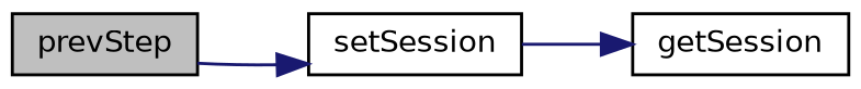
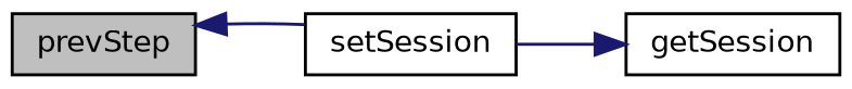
  digraph {
    rankdir=LR
    node [color=black fillcolor=white fontname=Helvetica fontsize=10 shape=record style=filled]
    edge [color=midnightblue fontname=Helvetica fontsize=10 labelfontname=Helvetica labelfontsize=10 style=solid]
    n1 [fillcolor=grey75 fontcolor=black height=0.2 label=prevStep width=0.4]
    n2 [height=0.2 label=setSession width=0.4]
    n3 [height=0.2 label=getSession width=0.4]
-   n1 -> n2
+   n2 -> n1
    n2 -> n3
  }
